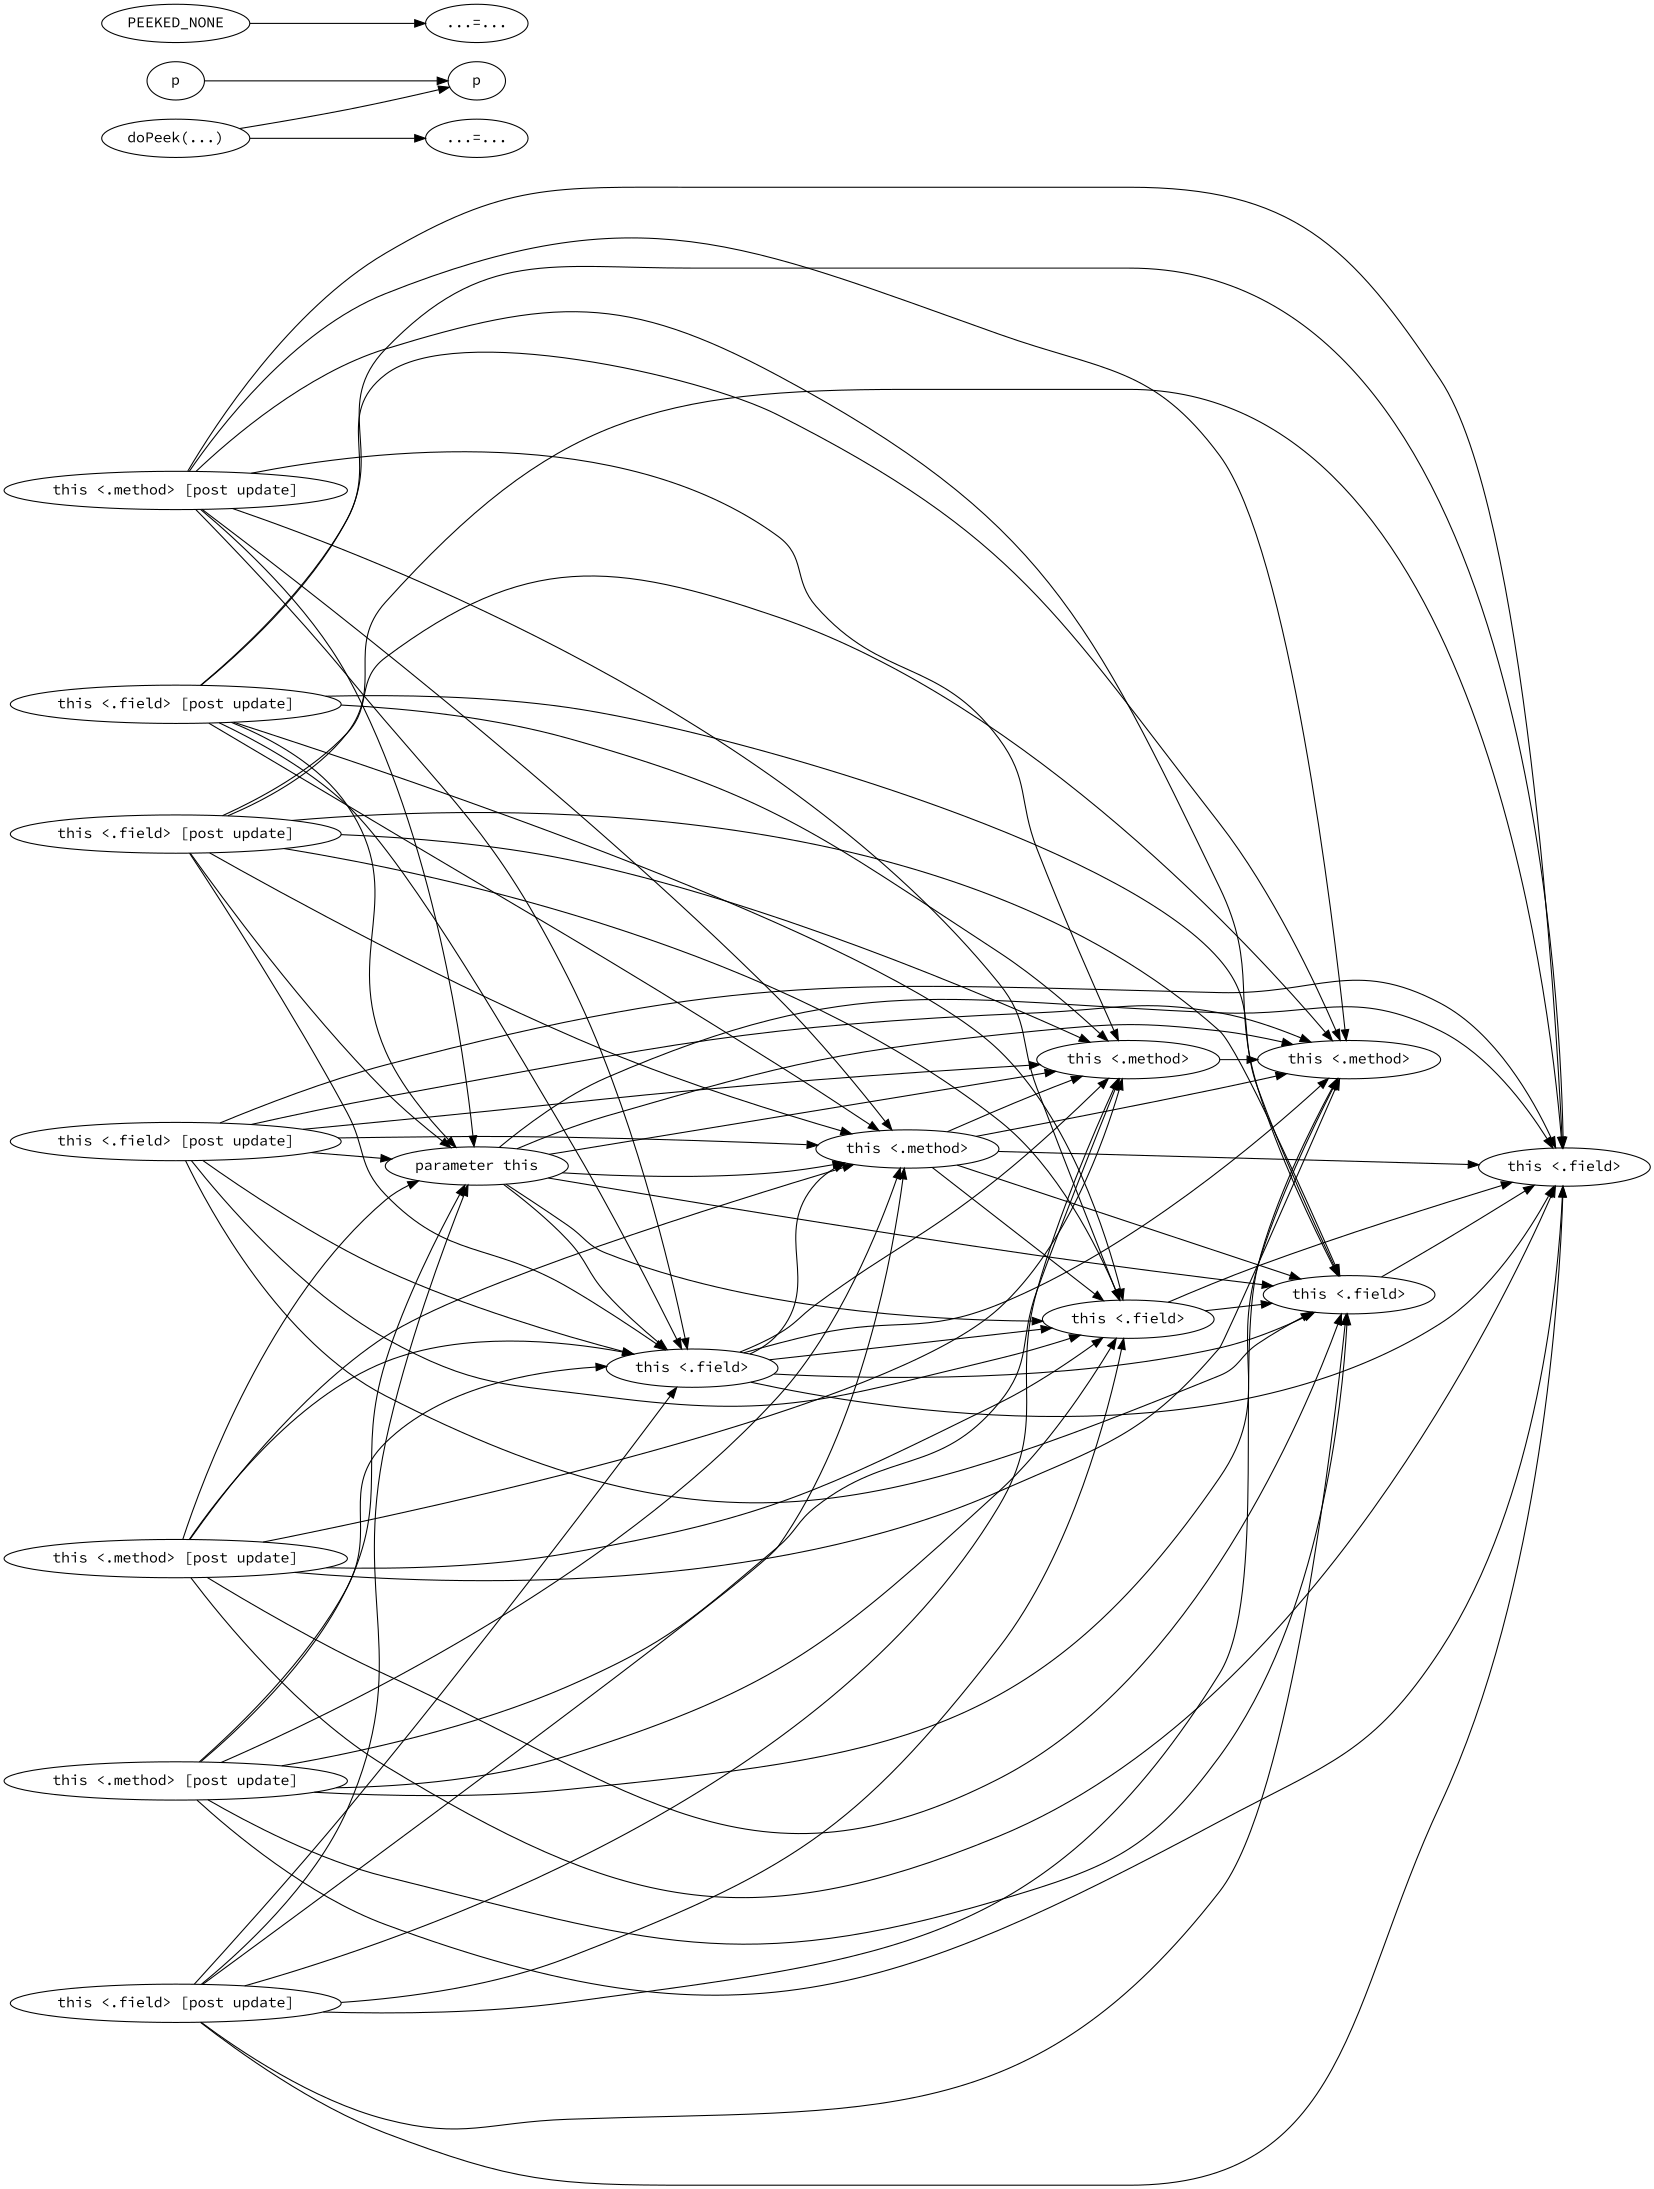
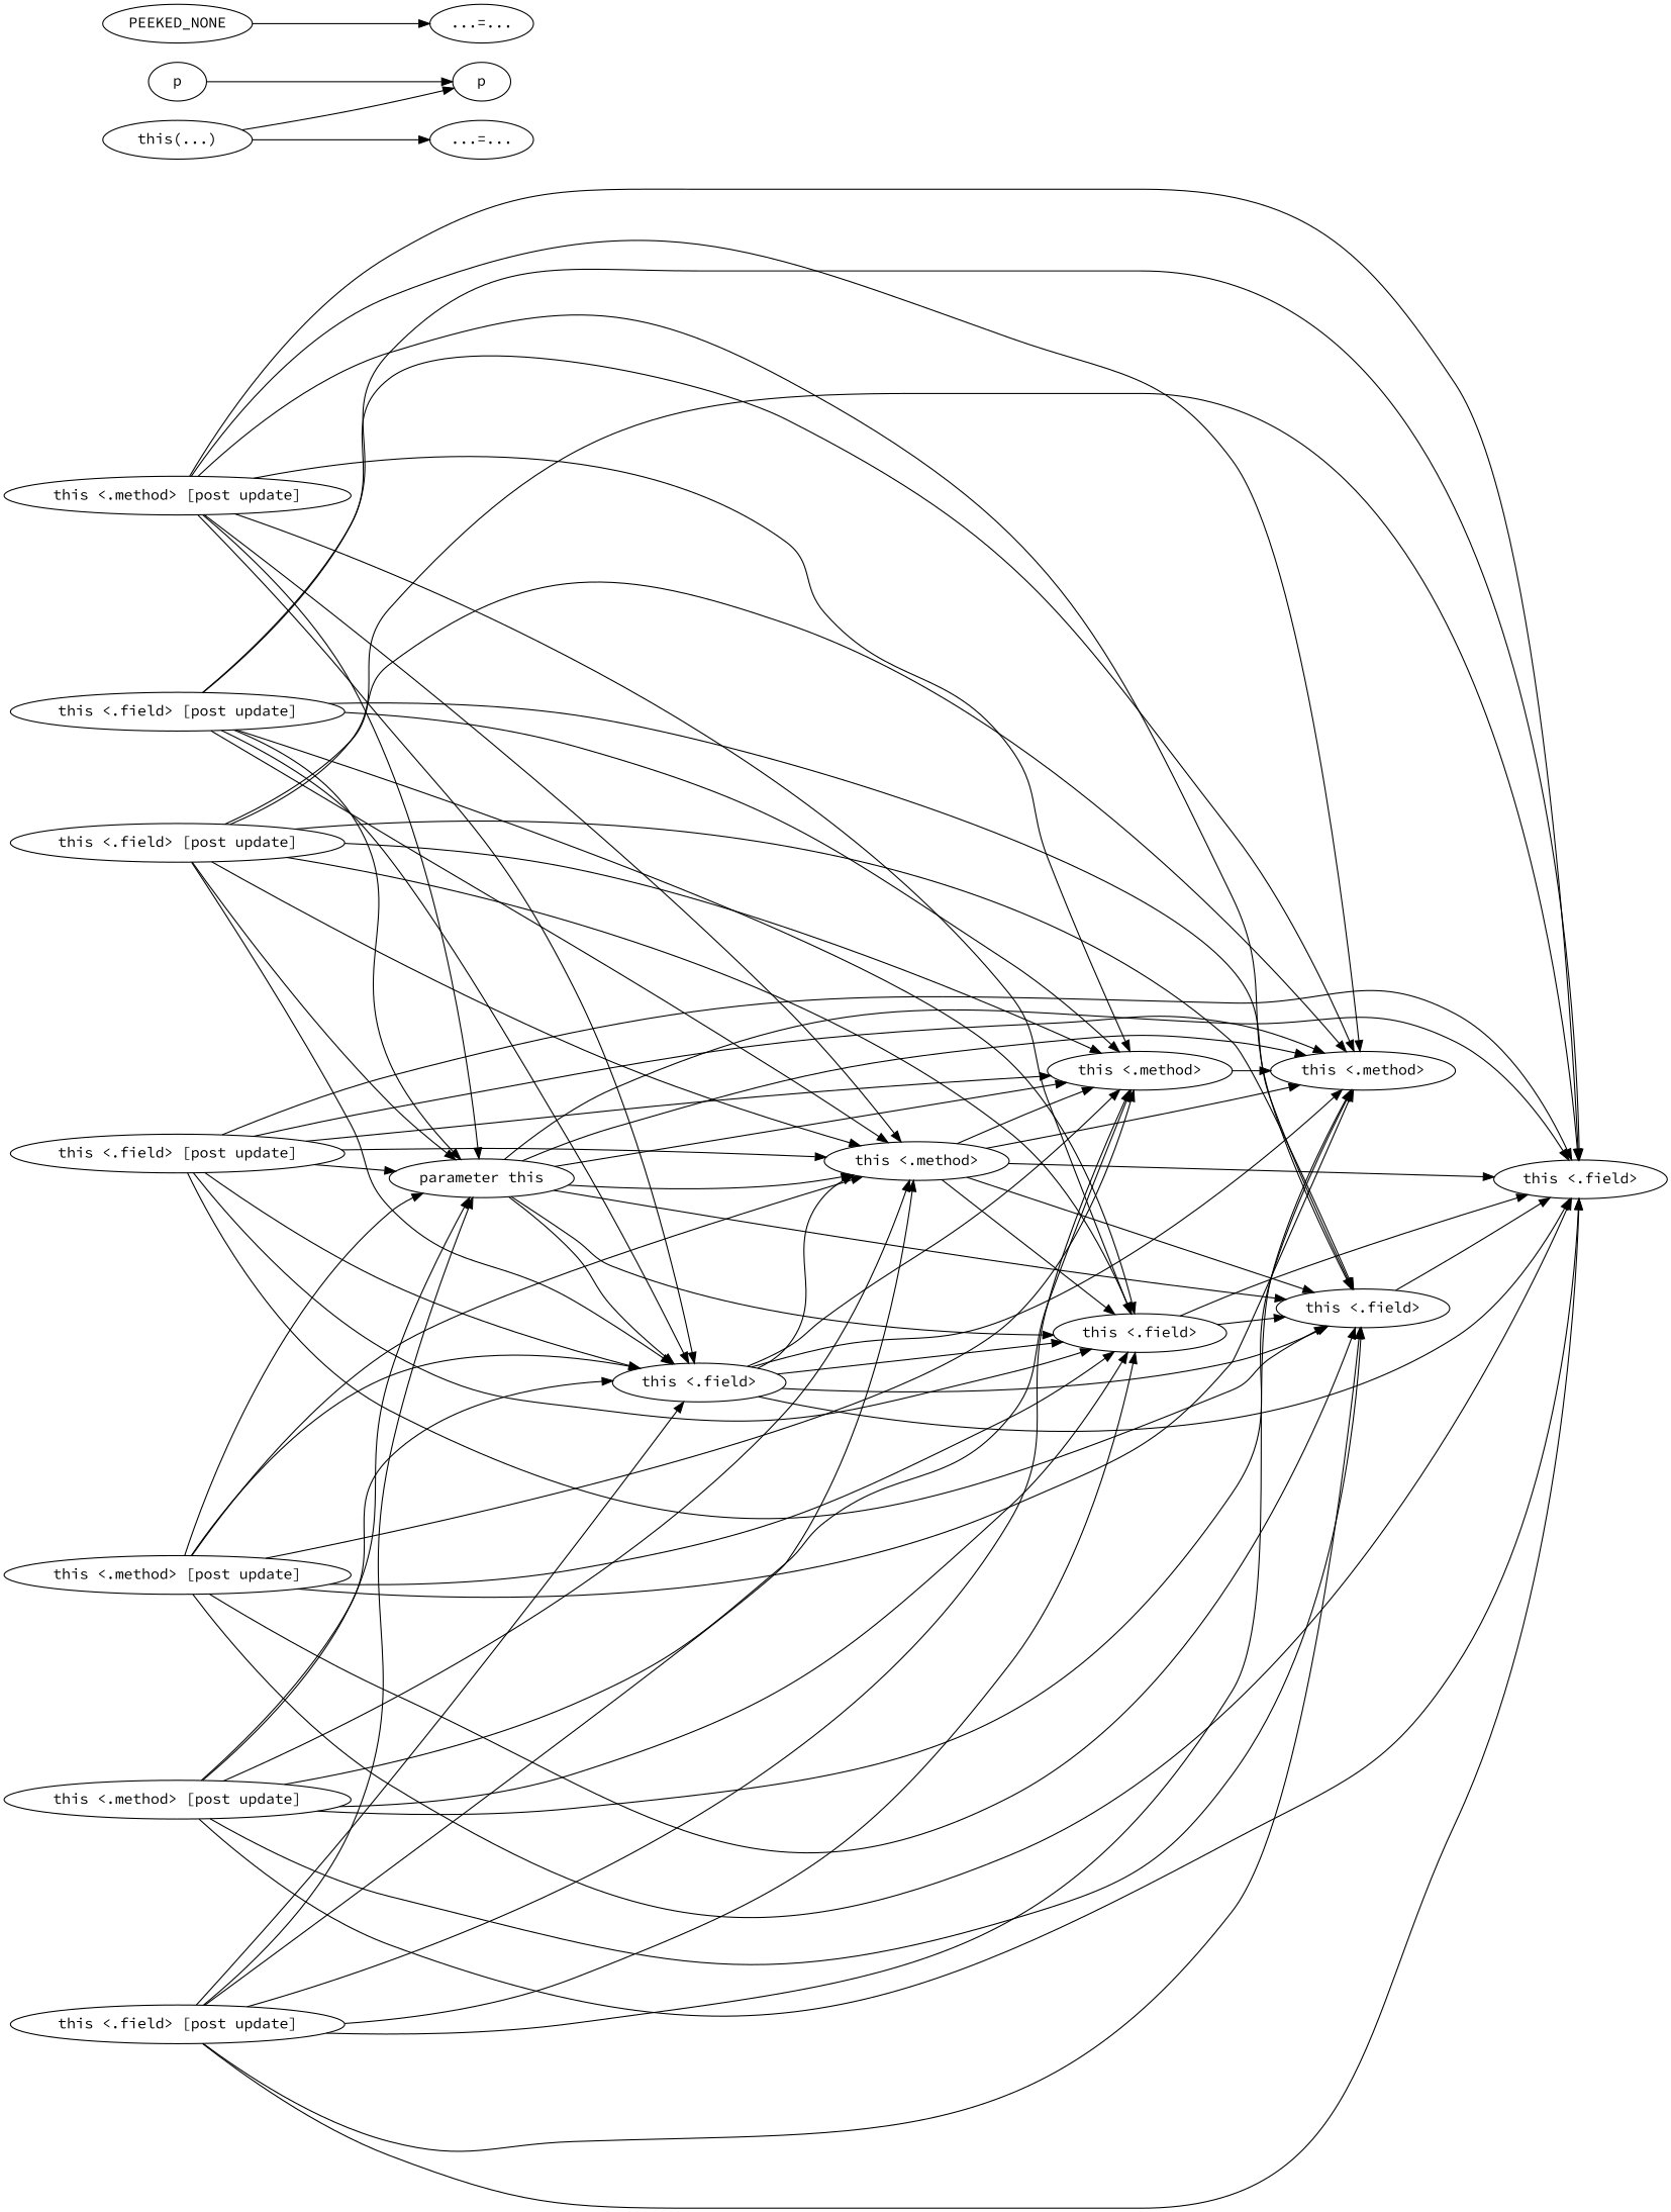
  digraph {
    compound=true
    fontname="Source Code Pro"
    rankdir=LR
    node [fontname="Source Code Pro"]
    edge [fontname="Source Code Pro"]
    n1 [label="parameter this"]
    n2 [label="this <.field>"]
    n3 [label="this <.field>"]
    n4 [label="this <.field>"]
    n5 [label="this <.field>"]
    n6 [label="this <.method>"]
    n7 [label="this <.method>"]
    n8 [label="this <.method>"]
    n9 [label="this <.field> [post update]"]
    n10 [label="this <.field> [post update]"]
    n11 [label="this <.field> [post update]"]
    n12 [label="this <.field> [post update]"]
    n13 [label="this <.method> [post update]"]
    n14 [label="this <.method> [post update]"]
    n15 [label="this <.method> [post update]"]
    n16 [label=p]
    n17 [label=p]
-   n18 [label="doPeek(...)"]
+   n18 [label="this(...)"]
    n19 [label="...=..."]
    n20 [label=PEEKED_NONE]
    n21 [label="...=..."]
    n1 -> n2
    n1 -> n3
    n1 -> n4
    n1 -> n5
    n1 -> n6
    n1 -> n7
    n1 -> n8
    n2 -> n3
    n2 -> n4
    n2 -> n5
    n2 -> n6
    n2 -> n7
    n2 -> n8
    n3 -> n4
    n3 -> n5
    n4 -> n5
    n6 -> n3
    n6 -> n4
    n6 -> n5
    n6 -> n7
    n6 -> n8
    n8 -> n7
    n9 -> n1
    n9 -> n2
    n9 -> n3
    n9 -> n4
    n9 -> n5
    n9 -> n6
    n9 -> n7
    n9 -> n8
    n10 -> n1
    n10 -> n2
    n10 -> n3
    n10 -> n4
    n10 -> n5
    n10 -> n6
    n10 -> n7
    n10 -> n8
    n11 -> n1
    n11 -> n2
    n11 -> n3
    n11 -> n4
    n11 -> n5
    n11 -> n6
    n11 -> n7
    n11 -> n8
    n12 -> n1
    n12 -> n2
    n12 -> n3
    n12 -> n4
    n12 -> n5
    n12 -> n6
    n12 -> n7
    n12 -> n8
    n13 -> n1
    n13 -> n2
    n13 -> n3
    n13 -> n4
    n13 -> n5
    n13 -> n6
    n13 -> n7
    n13 -> n8
    n14 -> n1
    n14 -> n2
    n14 -> n3
    n14 -> n4
    n14 -> n5
    n14 -> n6
    n14 -> n7
    n14 -> n8
    n15 -> n1
    n15 -> n2
    n15 -> n3
    n15 -> n4
    n15 -> n5
    n15 -> n6
    n15 -> n7
    n15 -> n8
    n16 -> n17
    n18 -> n17
    n18 -> n19
    n20 -> n21
  }
